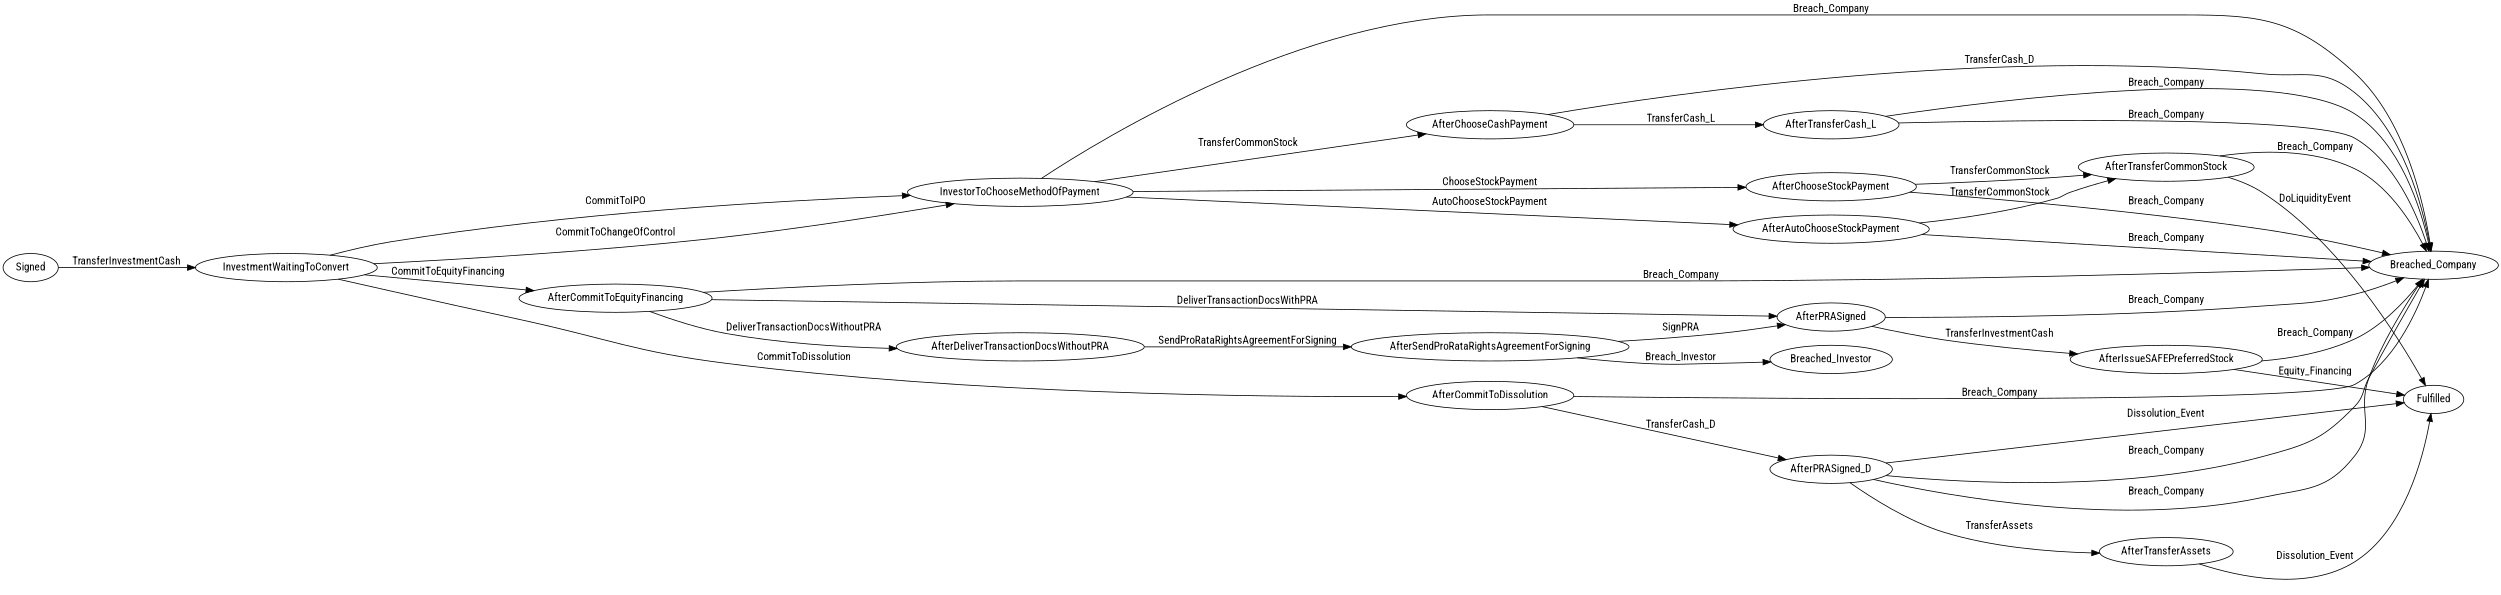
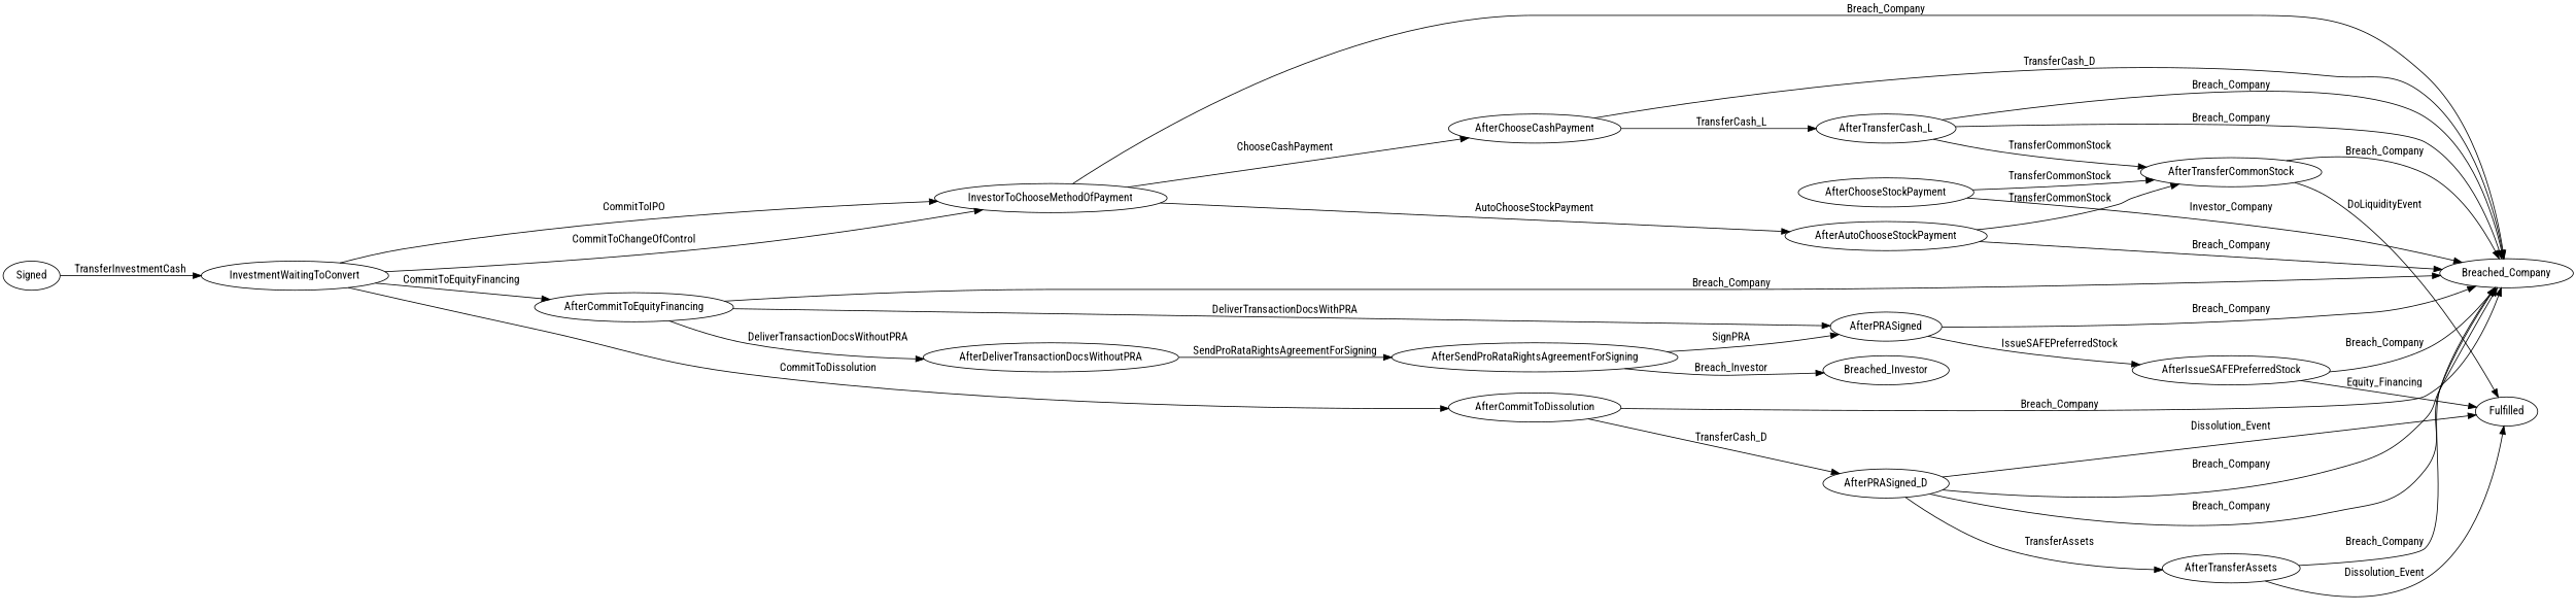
  digraph {
    fontname="Roboto Condensed"
    rankdir=LR
    node [fontname="Roboto Condensed"]
    edge [fontname="Roboto Condensed"]
    n1 [label=Fulfilled]
    n2 [label=Signed]
    n3 [label=InvestmentWaitingToConvert]
    n4 [label=InvestorToChooseMethodOfPayment]
    AfterCommitToEquityFinancing
    AfterCommitToDissolution
    Breached_Company
    AfterChooseCashPayment
    AfterChooseStockPayment
    AfterAutoChooseStockPayment
    n11 [label=AfterPRASigned]
    AfterDeliverTransactionDocsWithoutPRA
    n13 [label=AfterPRASigned_D]
    AfterIssueSAFEPreferredStock
    AfterTransferCash_L
    AfterTransferCommonStock
    AfterSendProRataRightsAgreementForSigning
    AfterTransferAssets
    Breached_Investor
    n2 -> n3 [label=TransferInvestmentCash]
    n3 -> n4 [label=CommitToIPO]
    n3 -> n4 [label=CommitToChangeOfControl]
    n3 -> AfterCommitToEquityFinancing [label=CommitToEquityFinancing]
    n3 -> AfterCommitToDissolution [label=CommitToDissolution]
    n4 -> Breached_Company [label=Breach_Company]
-   n4 -> AfterChooseCashPayment [label=TransferCommonStock]
-   n4 -> AfterChooseStockPayment [label=ChooseStockPayment]
+   n4 -> AfterChooseCashPayment [label=ChooseCashPayment]
    n4 -> AfterAutoChooseStockPayment [label=AutoChooseStockPayment]
    AfterCommitToEquityFinancing -> Breached_Company [label=Breach_Company]
    AfterCommitToEquityFinancing -> n11 [label=DeliverTransactionDocsWithPRA]
    AfterCommitToEquityFinancing -> AfterDeliverTransactionDocsWithoutPRA [label=DeliverTransactionDocsWithoutPRA]
    AfterCommitToDissolution -> Breached_Company [label=Breach_Company]
    AfterCommitToDissolution -> n13 [label=TransferCash_D]
    AfterChooseCashPayment -> Breached_Company [label=TransferCash_D]
    AfterChooseCashPayment -> AfterTransferCash_L [label=TransferCash_L]
-   AfterChooseStockPayment -> Breached_Company [label=Breach_Company]
+   AfterChooseStockPayment -> Breached_Company [label=Investor_Company]
    AfterChooseStockPayment -> AfterTransferCommonStock [label=TransferCommonStock]
    AfterAutoChooseStockPayment -> Breached_Company [label=Breach_Company]
    AfterAutoChooseStockPayment -> AfterTransferCommonStock [label=TransferCommonStock]
    n11 -> Breached_Company [label=Breach_Company]
-   n11 -> AfterIssueSAFEPreferredStock [label=TransferInvestmentCash]
+   n11 -> AfterIssueSAFEPreferredStock [label=IssueSAFEPreferredStock]
    AfterDeliverTransactionDocsWithoutPRA -> AfterSendProRataRightsAgreementForSigning [label=SendProRataRightsAgreementForSigning]
    n13 -> n1 [label=Dissolution_Event]
    n13 -> Breached_Company [label=Breach_Company]
    n13 -> Breached_Company [label=Breach_Company]
    n13 -> AfterTransferAssets [label=TransferAssets]
    AfterIssueSAFEPreferredStock -> n1 [label=Equity_Financing]
    AfterIssueSAFEPreferredStock -> Breached_Company [label=Breach_Company]
    AfterTransferCash_L -> Breached_Company [label=Breach_Company]
    AfterTransferCash_L -> Breached_Company [label=Breach_Company]
+   AfterTransferCash_L -> AfterTransferCommonStock [label=TransferCommonStock]
    AfterTransferCommonStock -> n1 [label=DoLiquidityEvent]
    AfterTransferCommonStock -> Breached_Company [label=Breach_Company]
    AfterSendProRataRightsAgreementForSigning -> n11 [label=SignPRA]
    AfterSendProRataRightsAgreementForSigning -> Breached_Investor [label=Breach_Investor]
    AfterTransferAssets -> n1 [label=Dissolution_Event]
+   AfterTransferAssets -> Breached_Company [label=Breach_Company]
  }
